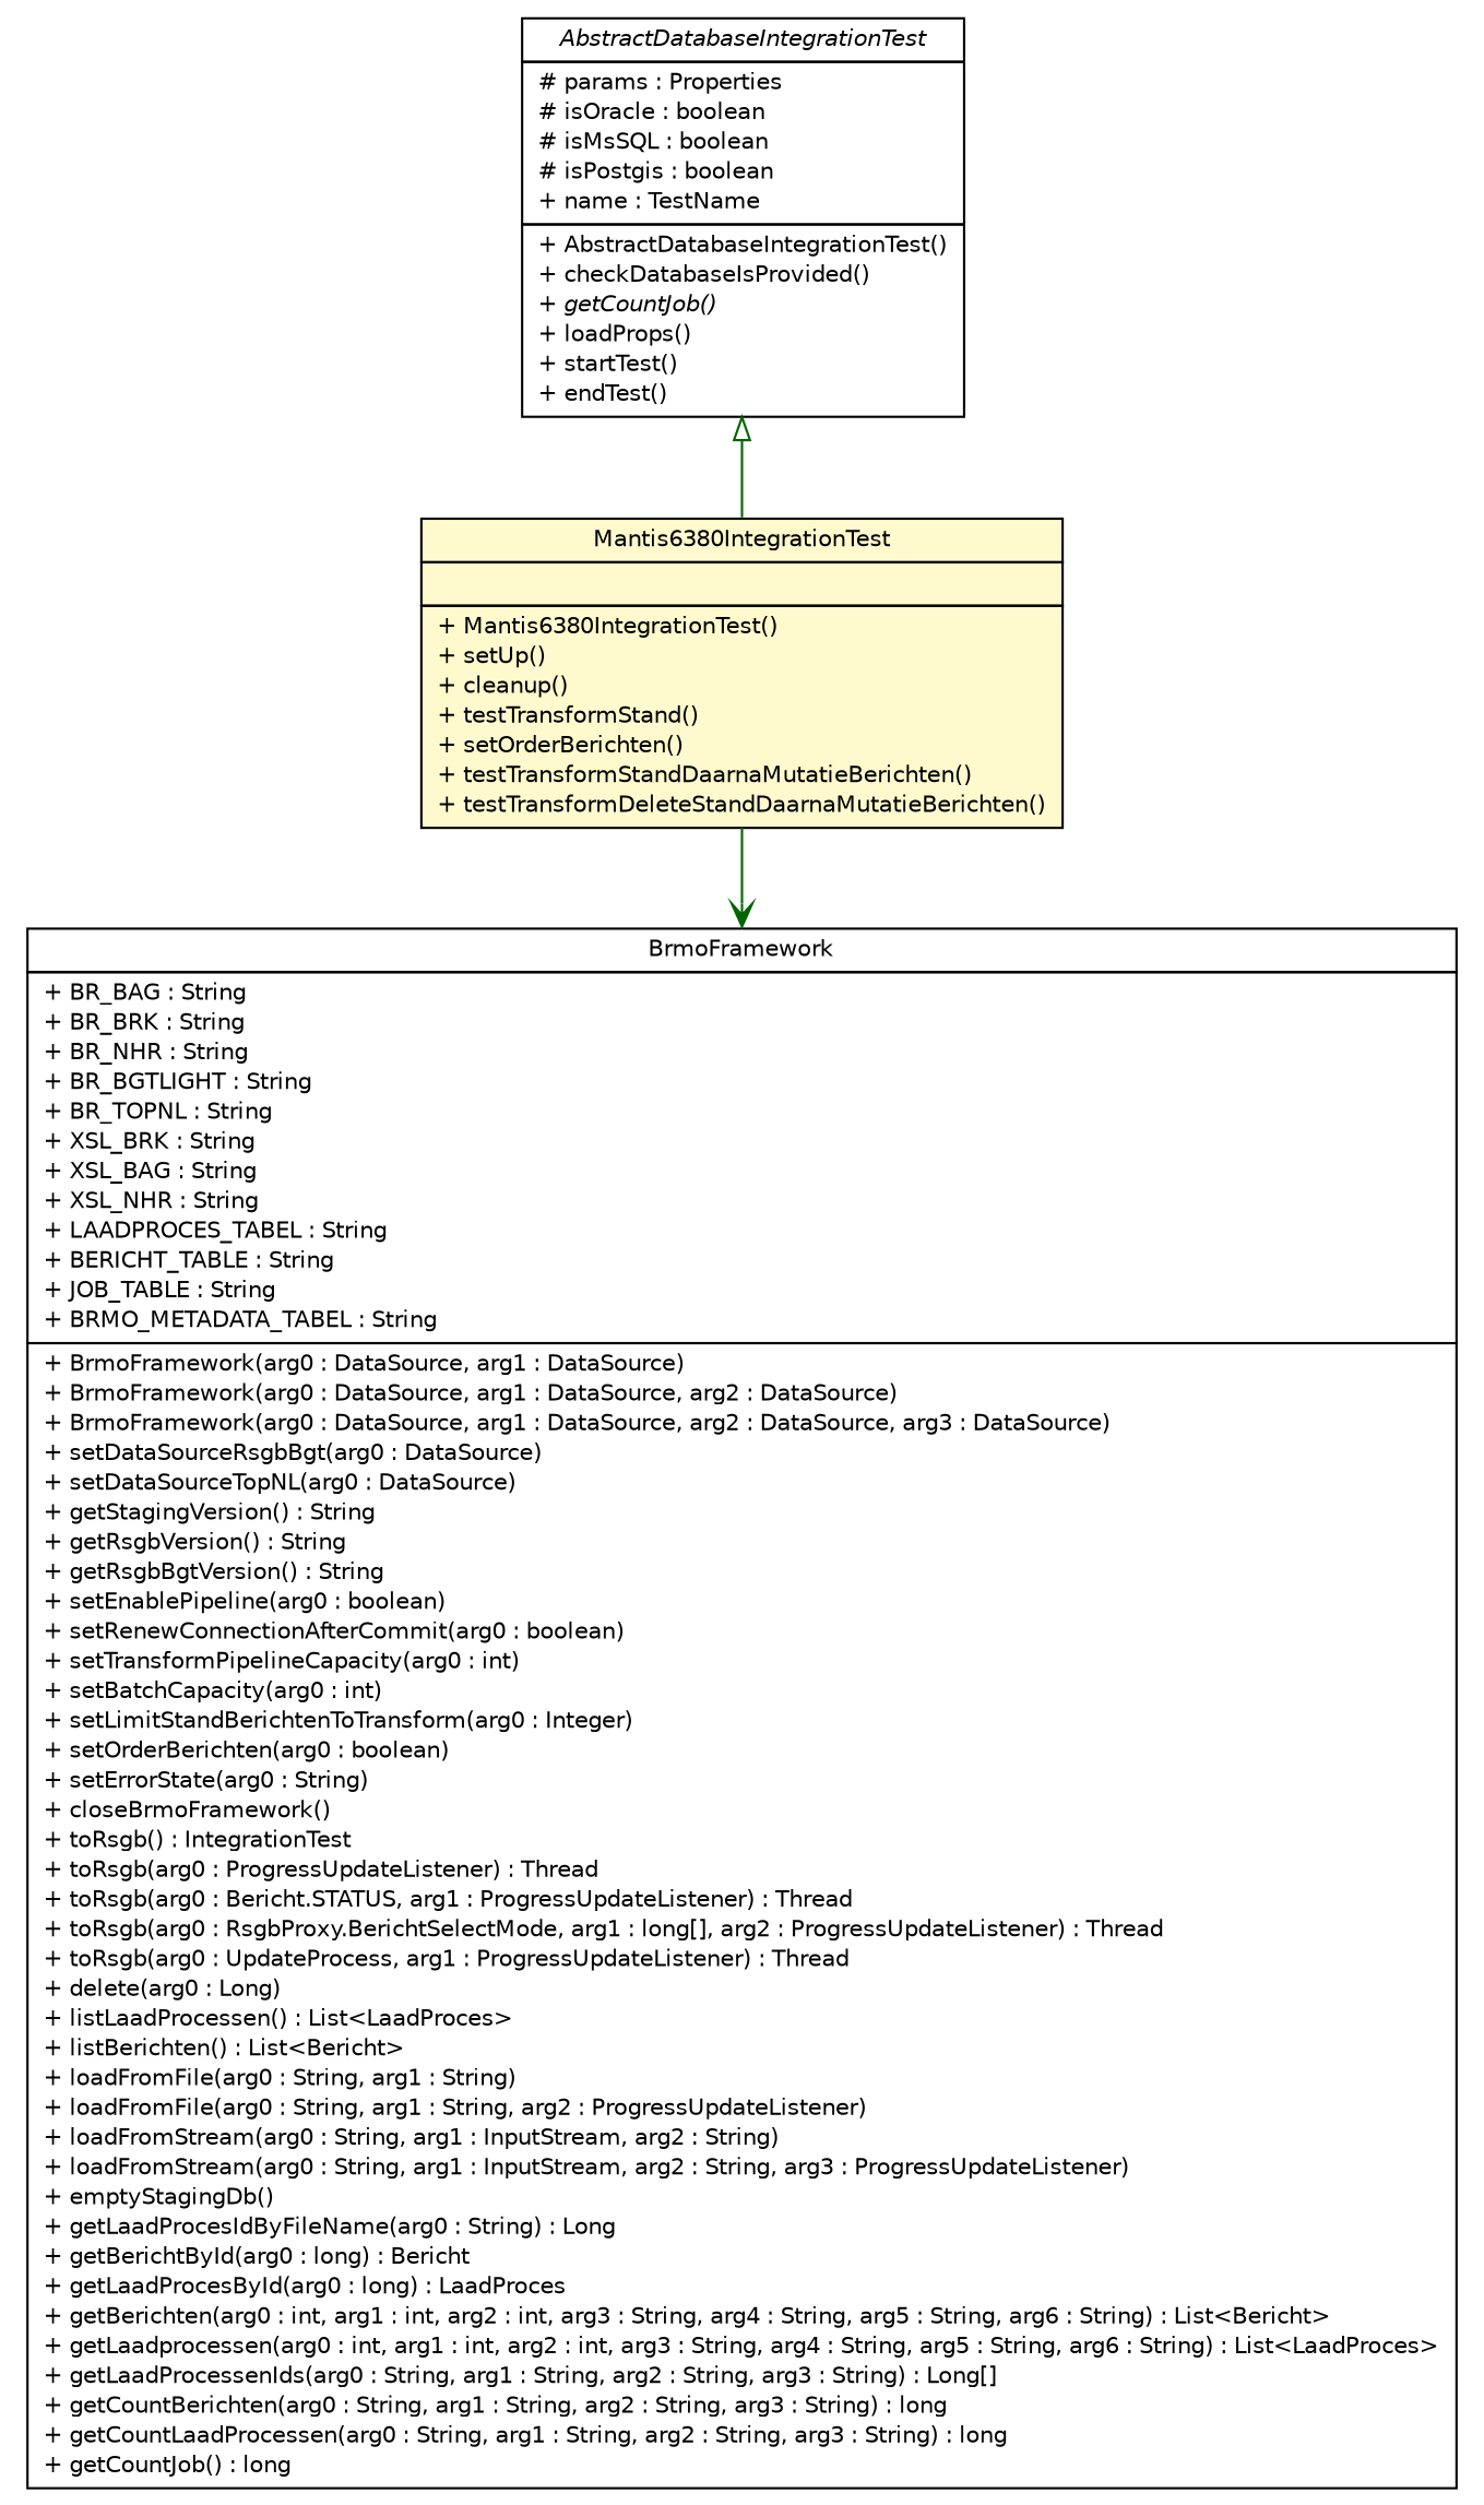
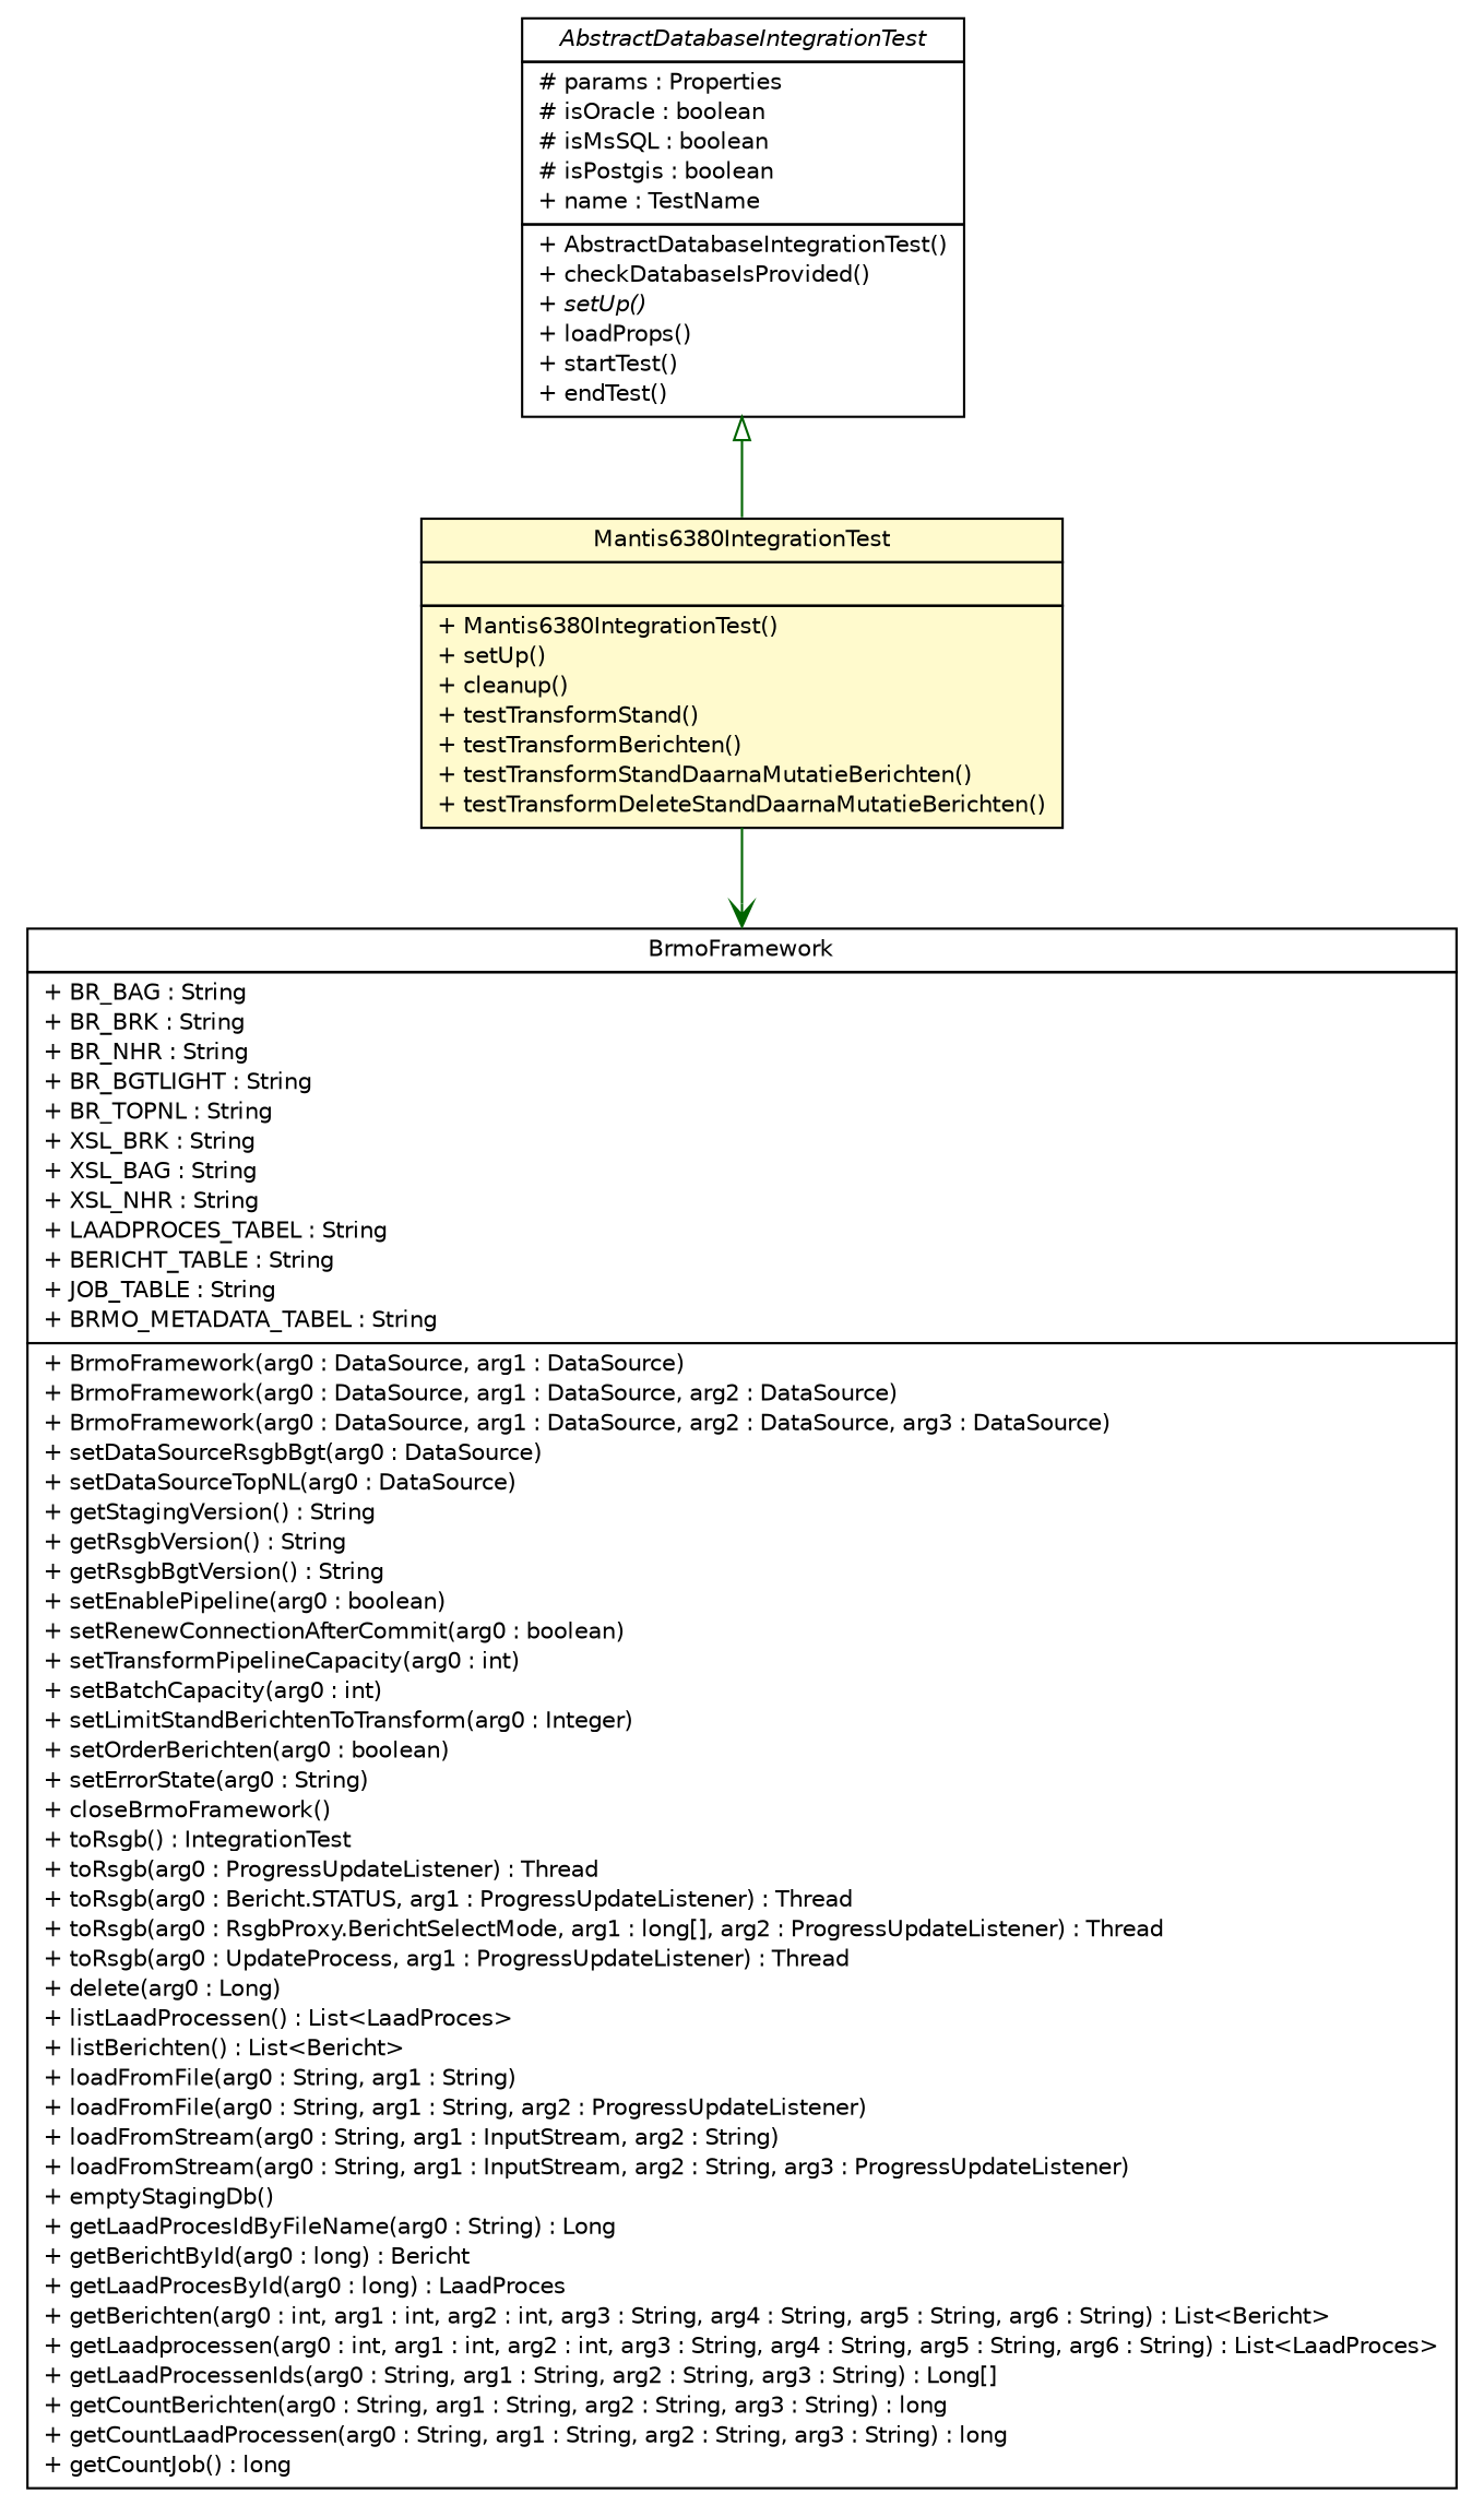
  digraph {
    nodesep=0.25
    ranksep=0.5
    node [fontcolor=black fontname=Helvetica fontsize=10.0 shape=plaintext]
    edge [color=darkgreen fontname=Helvetica headport=p labelfontname=Helvetica labelfontsize=10 style=solid tailport=p]
-   n1 [label=<<table title="nl.b3p.Mantis6380IntegrationTest" border="0" cellborder="1" cellspacing="0" cellpadding="2" port="p" bgcolor="lemonChiffon" href="./Mantis6380IntegrationTest.html"> 		<tr><td><table border="0" cellspacing="0" cellpadding="1"> <tr><td align="center" balign="center"> Mantis6380IntegrationTest </td></tr> 		</table></td></tr> 		<tr><td><table border="0" cellspacing="0" cellpadding="1"> <tr><td align="left" balign="left">  </td></tr> 		</table></td></tr> 		<tr><td><table border="0" cellspacing="0" cellpadding="1"> <tr><td align="left" balign="left"> + Mantis6380IntegrationTest() </td></tr> <tr><td align="left" balign="left"> + setUp() </td></tr> <tr><td align="left" balign="left"> + cleanup() </td></tr> <tr><td align="left" balign="left"> + testTransformStand() </td></tr> <tr><td align="left" balign="left"> + setOrderBerichten() </td></tr> <tr><td align="left" balign="left"> + testTransformStandDaarnaMutatieBerichten() </td></tr> <tr><td align="left" balign="left"> + testTransformDeleteStandDaarnaMutatieBerichten() </td></tr> 		</table></td></tr> 		</table>>]
+   n1 [label=<<table title="nl.b3p.Mantis6380IntegrationTest" border="0" cellborder="1" cellspacing="0" cellpadding="2" port="p" bgcolor="lemonChiffon" href="./Mantis6380IntegrationTest.html"> 		<tr><td><table border="0" cellspacing="0" cellpadding="1"> <tr><td align="center" balign="center"> Mantis6380IntegrationTest </td></tr> 		</table></td></tr> 		<tr><td><table border="0" cellspacing="0" cellpadding="1"> <tr><td align="left" balign="left">  </td></tr> 		</table></td></tr> 		<tr><td><table border="0" cellspacing="0" cellpadding="1"> <tr><td align="left" balign="left"> + Mantis6380IntegrationTest() </td></tr> <tr><td align="left" balign="left"> + setUp() </td></tr> <tr><td align="left" balign="left"> + cleanup() </td></tr> <tr><td align="left" balign="left"> + testTransformStand() </td></tr> <tr><td align="left" balign="left"> + testTransformBerichten() </td></tr> <tr><td align="left" balign="left"> + testTransformStandDaarnaMutatieBerichten() </td></tr> <tr><td align="left" balign="left"> + testTransformDeleteStandDaarnaMutatieBerichten() </td></tr> 		</table></td></tr> 		</table>>]
    n2 [label=<<table title="nl.b3p.brmo.loader.BrmoFramework" border="0" cellborder="1" cellspacing="0" cellpadding="2" port="p"> 		<tr><td><table border="0" cellspacing="0" cellpadding="1"> <tr><td align="center" balign="center"> BrmoFramework </td></tr> 		</table></td></tr> 		<tr><td><table border="0" cellspacing="0" cellpadding="1"> <tr><td align="left" balign="left"> + BR_BAG : String </td></tr> <tr><td align="left" balign="left"> + BR_BRK : String </td></tr> <tr><td align="left" balign="left"> + BR_NHR : String </td></tr> <tr><td align="left" balign="left"> + BR_BGTLIGHT : String </td></tr> <tr><td align="left" balign="left"> + BR_TOPNL : String </td></tr> <tr><td align="left" balign="left"> + XSL_BRK : String </td></tr> <tr><td align="left" balign="left"> + XSL_BAG : String </td></tr> <tr><td align="left" balign="left"> + XSL_NHR : String </td></tr> <tr><td align="left" balign="left"> + LAADPROCES_TABEL : String </td></tr> <tr><td align="left" balign="left"> + BERICHT_TABLE : String </td></tr> <tr><td align="left" balign="left"> + JOB_TABLE : String </td></tr> <tr><td align="left" balign="left"> + BRMO_METADATA_TABEL : String </td></tr> 		</table></td></tr> 		<tr><td><table border="0" cellspacing="0" cellpadding="1"> <tr><td align="left" balign="left"> + BrmoFramework(arg0 : DataSource, arg1 : DataSource) </td></tr> <tr><td align="left" balign="left"> + BrmoFramework(arg0 : DataSource, arg1 : DataSource, arg2 : DataSource) </td></tr> <tr><td align="left" balign="left"> + BrmoFramework(arg0 : DataSource, arg1 : DataSource, arg2 : DataSource, arg3 : DataSource) </td></tr> <tr><td align="left" balign="left"> + setDataSourceRsgbBgt(arg0 : DataSource) </td></tr> <tr><td align="left" balign="left"> + setDataSourceTopNL(arg0 : DataSource) </td></tr> <tr><td align="left" balign="left"> + getStagingVersion() : String </td></tr> <tr><td align="left" balign="left"> + getRsgbVersion() : String </td></tr> <tr><td align="left" balign="left"> + getRsgbBgtVersion() : String </td></tr> <tr><td align="left" balign="left"> + setEnablePipeline(arg0 : boolean) </td></tr> <tr><td align="left" balign="left"> + setRenewConnectionAfterCommit(arg0 : boolean) </td></tr> <tr><td align="left" balign="left"> + setTransformPipelineCapacity(arg0 : int) </td></tr> <tr><td align="left" balign="left"> + setBatchCapacity(arg0 : int) </td></tr> <tr><td align="left" balign="left"> + setLimitStandBerichtenToTransform(arg0 : Integer) </td></tr> <tr><td align="left" balign="left"> + setOrderBerichten(arg0 : boolean) </td></tr> <tr><td align="left" balign="left"> + setErrorState(arg0 : String) </td></tr> <tr><td align="left" balign="left"> + closeBrmoFramework() </td></tr> <tr><td align="left" balign="left"> + toRsgb() : IntegrationTest </td></tr> <tr><td align="left" balign="left"> + toRsgb(arg0 : ProgressUpdateListener) : Thread </td></tr> <tr><td align="left" balign="left"> + toRsgb(arg0 : Bericht.STATUS, arg1 : ProgressUpdateListener) : Thread </td></tr> <tr><td align="left" balign="left"> + toRsgb(arg0 : RsgbProxy.BerichtSelectMode, arg1 : long[], arg2 : ProgressUpdateListener) : Thread </td></tr> <tr><td align="left" balign="left"> + toRsgb(arg0 : UpdateProcess, arg1 : ProgressUpdateListener) : Thread </td></tr> <tr><td align="left" balign="left"> + delete(arg0 : Long) </td></tr> <tr><td align="left" balign="left"> + listLaadProcessen() : List&lt;LaadProces&gt; </td></tr> <tr><td align="left" balign="left"> + listBerichten() : List&lt;Bericht&gt; </td></tr> <tr><td align="left" balign="left"> + loadFromFile(arg0 : String, arg1 : String) </td></tr> <tr><td align="left" balign="left"> + loadFromFile(arg0 : String, arg1 : String, arg2 : ProgressUpdateListener) </td></tr> <tr><td align="left" balign="left"> + loadFromStream(arg0 : String, arg1 : InputStream, arg2 : String) </td></tr> <tr><td align="left" balign="left"> + loadFromStream(arg0 : String, arg1 : InputStream, arg2 : String, arg3 : ProgressUpdateListener) </td></tr> <tr><td align="left" balign="left"> + emptyStagingDb() </td></tr> <tr><td align="left" balign="left"> + getLaadProcesIdByFileName(arg0 : String) : Long </td></tr> <tr><td align="left" balign="left"> + getBerichtById(arg0 : long) : Bericht </td></tr> <tr><td align="left" balign="left"> + getLaadProcesById(arg0 : long) : LaadProces </td></tr> <tr><td align="left" balign="left"> + getBerichten(arg0 : int, arg1 : int, arg2 : int, arg3 : String, arg4 : String, arg5 : String, arg6 : String) : List&lt;Bericht&gt; </td></tr> <tr><td align="left" balign="left"> + getLaadprocessen(arg0 : int, arg1 : int, arg2 : int, arg3 : String, arg4 : String, arg5 : String, arg6 : String) : List&lt;LaadProces&gt; </td></tr> <tr><td align="left" balign="left"> + getLaadProcessenIds(arg0 : String, arg1 : String, arg2 : String, arg3 : String) : Long[] </td></tr> <tr><td align="left" balign="left"> + getCountBerichten(arg0 : String, arg1 : String, arg2 : String, arg3 : String) : long </td></tr> <tr><td align="left" balign="left"> + getCountLaadProcessen(arg0 : String, arg1 : String, arg2 : String, arg3 : String) : long </td></tr> <tr><td align="left" balign="left"> + getCountJob() : long </td></tr> 		</table></td></tr> 		</table>>]
-   n3 [label=<<table title="nl.b3p.AbstractDatabaseIntegrationTest" border="0" cellborder="1" cellspacing="0" cellpadding="2" port="p" href="./AbstractDatabaseIntegrationTest.html"> 		<tr><td><table border="0" cellspacing="0" cellpadding="1"> <tr><td align="center" balign="center"><font face="Helvetica-Oblique"> AbstractDatabaseIntegrationTest </font></td></tr> 		</table></td></tr> 		<tr><td><table border="0" cellspacing="0" cellpadding="1"> <tr><td align="left" balign="left"> # params : Properties </td></tr> <tr><td align="left" balign="left"> # isOracle : boolean </td></tr> <tr><td align="left" balign="left"> # isMsSQL : boolean </td></tr> <tr><td align="left" balign="left"> # isPostgis : boolean </td></tr> <tr><td align="left" balign="left"> + name : TestName </td></tr> 		</table></td></tr> 		<tr><td><table border="0" cellspacing="0" cellpadding="1"> <tr><td align="left" balign="left"> + AbstractDatabaseIntegrationTest() </td></tr> <tr><td align="left" balign="left"> + checkDatabaseIsProvided() </td></tr> <tr><td align="left" balign="left"><font face="Helvetica-Oblique" point-size="10.0"> + getCountJob() </font></td></tr> <tr><td align="left" balign="left"> + loadProps() </td></tr> <tr><td align="left" balign="left"> + startTest() </td></tr> <tr><td align="left" balign="left"> + endTest() </td></tr> 		</table></td></tr> 		</table>>]
+   n3 [label=<<table title="nl.b3p.AbstractDatabaseIntegrationTest" border="0" cellborder="1" cellspacing="0" cellpadding="2" port="p" href="./AbstractDatabaseIntegrationTest.html"> 		<tr><td><table border="0" cellspacing="0" cellpadding="1"> <tr><td align="center" balign="center"><font face="Helvetica-Oblique"> AbstractDatabaseIntegrationTest </font></td></tr> 		</table></td></tr> 		<tr><td><table border="0" cellspacing="0" cellpadding="1"> <tr><td align="left" balign="left"> # params : Properties </td></tr> <tr><td align="left" balign="left"> # isOracle : boolean </td></tr> <tr><td align="left" balign="left"> # isMsSQL : boolean </td></tr> <tr><td align="left" balign="left"> # isPostgis : boolean </td></tr> <tr><td align="left" balign="left"> + name : TestName </td></tr> 		</table></td></tr> 		<tr><td><table border="0" cellspacing="0" cellpadding="1"> <tr><td align="left" balign="left"> + AbstractDatabaseIntegrationTest() </td></tr> <tr><td align="left" balign="left"> + checkDatabaseIsProvided() </td></tr> <tr><td align="left" balign="left"><font face="Helvetica-Oblique" point-size="10.0"> + setUp() </font></td></tr> <tr><td align="left" balign="left"> + loadProps() </td></tr> <tr><td align="left" balign="left"> + startTest() </td></tr> <tr><td align="left" balign="left"> + endTest() </td></tr> 		</table></td></tr> 		</table>>]
    n1 -> n2 [arrowhead=open fontcolor=black fontsize=10.0]
    n3 -> n1 [arrowtail=empty dir=back fontsize=10]
  }
